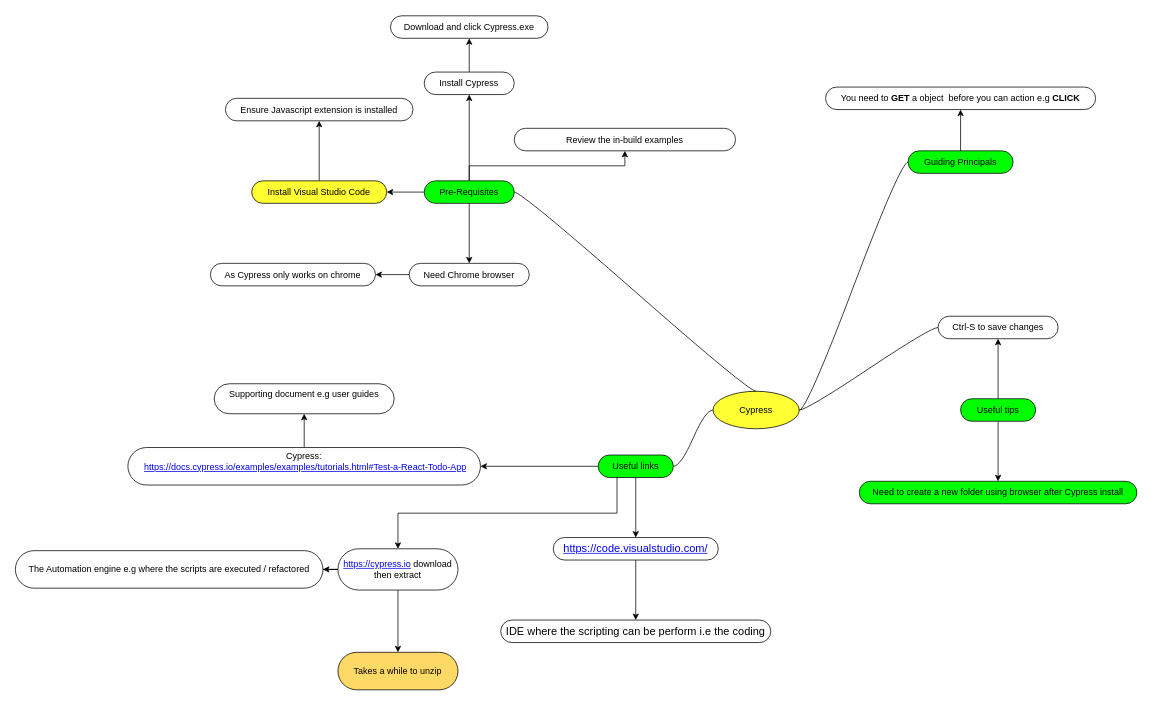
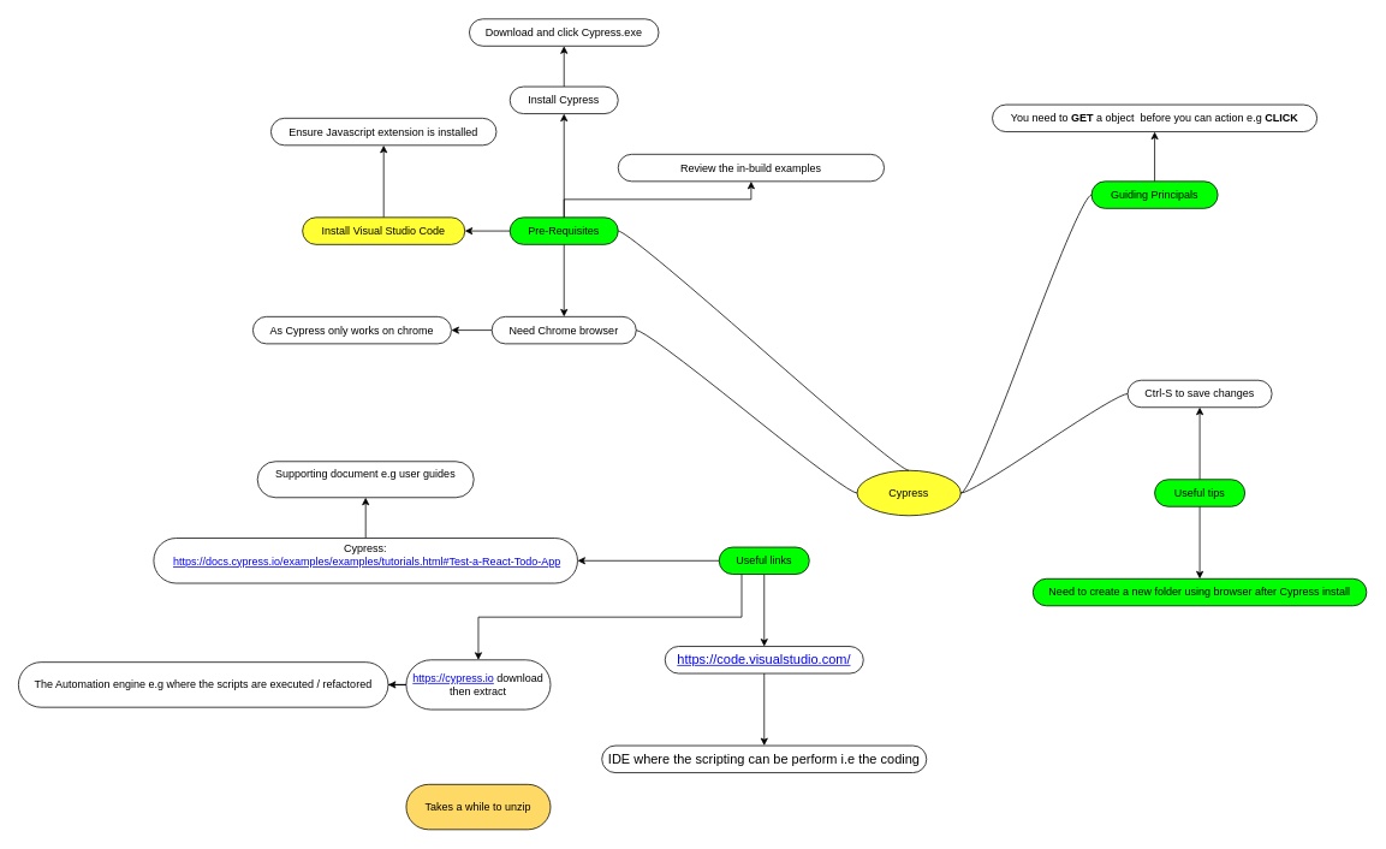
  <mxCell id="0" />
  <mxCell id="1" parent="0" />
  <mxCell id="2" value="Cypress" style="ellipse;whiteSpace=wrap;html=1;align=center;container=1;recursiveResize=0;treeFolding=1;treeMoving=1;fillColor=#FFFF33;" parent="1" vertex="1"><mxGeometry x="950" y="521" width="115" height="50" as="geometry" /></mxCell>
  <mxCell id="3" value="" style="edgeStyle=entityRelationEdgeStyle;startArrow=none;endArrow=none;segment=10;curved=1;exitX=0.5;exitY=0;exitDx=0;exitDy=0;" parent="1" source="2" target="8" edge="1"><mxGeometry relative="1" as="geometry"><mxPoint x="985" y="251" as="sourcePoint" /></mxGeometry></mxCell>
  <mxCell id="4" value="" style="edgeStyle=orthogonalEdgeStyle;rounded=0;orthogonalLoop=1;jettySize=auto;html=1;" parent="1" source="8" target="17" edge="1"><mxGeometry relative="1" as="geometry" /></mxCell>
  <mxCell id="5" value="" style="edgeStyle=orthogonalEdgeStyle;rounded=0;orthogonalLoop=1;jettySize=auto;html=1;" parent="1" source="8" target="14" edge="1"><mxGeometry relative="1" as="geometry" /></mxCell>
  <mxCell id="6" value="" style="edgeStyle=orthogonalEdgeStyle;rounded=0;orthogonalLoop=1;jettySize=auto;html=1;" parent="1" source="8" target="12" edge="1"><mxGeometry relative="1" as="geometry" /></mxCell>
  <mxCell id="7" value="" style="edgeStyle=orthogonalEdgeStyle;rounded=0;orthogonalLoop=1;jettySize=auto;html=1;" parent="1" source="8" target="10" edge="1"><mxGeometry relative="1" as="geometry" /></mxCell>
  <mxCell id="8" value="Pre-Requisites" style="whiteSpace=wrap;html=1;rounded=1;arcSize=50;align=center;verticalAlign=middle;container=1;recursiveResize=0;strokeWidth=1;autosize=1;spacing=4;treeFolding=1;treeMoving=1;fillColor=#00FF00;" parent="1" vertex="1"><mxGeometry x="565" y="240.5" width="120" height="30" as="geometry" /></mxCell>
  <mxCell id="9" value="" style="edgeStyle=orthogonalEdgeStyle;rounded=0;orthogonalLoop=1;jettySize=auto;html=1;" parent="1" source="10" target="11" edge="1"><mxGeometry relative="1" as="geometry" /></mxCell>
  <mxCell id="10" value="Need Chrome browser" style="whiteSpace=wrap;html=1;rounded=1;arcSize=50;align=center;verticalAlign=middle;container=1;recursiveResize=0;strokeWidth=1;autosize=1;spacing=4;treeFolding=1;treeMoving=1;fillColor=#FFFFFF;" parent="1" vertex="1"><mxGeometry x="545" y="350.5" width="160" height="30" as="geometry" /></mxCell>
  <mxCell id="11" value="As Cypress only works on chrome" style="whiteSpace=wrap;html=1;rounded=1;arcSize=50;align=center;verticalAlign=middle;container=1;recursiveResize=0;strokeWidth=1;autosize=1;spacing=4;treeFolding=1;treeMoving=1;fillColor=#FFFFFF;" parent="1" vertex="1"><mxGeometry x="280" y="350.5" width="220" height="30" as="geometry" /></mxCell>
  <mxCell id="12" value="Review the in-build examples" style="whiteSpace=wrap;html=1;rounded=1;arcSize=50;align=center;verticalAlign=middle;container=1;recursiveResize=0;strokeWidth=1;autosize=1;spacing=4;treeFolding=1;treeMoving=1;" parent="1" vertex="1"><mxGeometry x="685" y="170.5" width="295" height="30" as="geometry" /></mxCell>
  <mxCell id="13" value="" style="edgeStyle=orthogonalEdgeStyle;rounded=0;orthogonalLoop=1;jettySize=auto;html=1;" parent="1" source="14" target="15" edge="1"><mxGeometry relative="1" as="geometry" /></mxCell>
  <mxCell id="14" value="Install Visual Studio Code" style="whiteSpace=wrap;html=1;rounded=1;arcSize=50;align=center;verticalAlign=middle;container=1;recursiveResize=0;strokeWidth=1;autosize=1;spacing=4;treeFolding=1;treeMoving=1;fillColor=#ffff33;" parent="1" vertex="1"><mxGeometry x="335" y="240.5" width="180" height="30" as="geometry" /></mxCell>
  <mxCell id="15" value="Ensure Javascript extension is installed" style="whiteSpace=wrap;html=1;rounded=1;arcSize=50;align=center;verticalAlign=middle;container=1;recursiveResize=0;strokeWidth=1;autosize=1;spacing=4;treeFolding=1;treeMoving=1;" parent="1" vertex="1"><mxGeometry x="300" y="130.5" width="250" height="30" as="geometry" /></mxCell>
  <mxCell id="16" value="" style="edgeStyle=orthogonalEdgeStyle;rounded=0;orthogonalLoop=1;jettySize=auto;html=1;" parent="1" source="17" target="18" edge="1"><mxGeometry relative="1" as="geometry" /></mxCell>
  <mxCell id="17" value="Install Cypress" style="whiteSpace=wrap;html=1;rounded=1;arcSize=50;align=center;verticalAlign=middle;container=1;recursiveResize=0;strokeWidth=1;autosize=1;spacing=4;treeFolding=1;treeMoving=1;" parent="1" vertex="1"><mxGeometry x="565" y="95.5" width="120" height="30" as="geometry" /></mxCell>
  <mxCell id="18" value="Download and click Cypress.exe" style="whiteSpace=wrap;html=1;rounded=1;arcSize=50;align=center;verticalAlign=middle;container=1;recursiveResize=0;strokeWidth=1;autosize=1;spacing=4;treeFolding=1;treeMoving=1;" parent="1" vertex="1"><mxGeometry x="520" y="20.5" width="210" height="30" as="geometry" /></mxCell>
  <mxCell id="19" value="" style="edgeStyle=entityRelationEdgeStyle;startArrow=none;endArrow=none;segment=10;curved=1;" parent="1" source="2" target="24" edge="1"><mxGeometry relative="1" as="geometry"><mxPoint x="429" y="611" as="sourcePoint" /></mxGeometry></mxCell>
  <mxCell id="20" value="" style="edgeStyle=orthogonalEdgeStyle;rounded=0;orthogonalLoop=1;jettySize=auto;html=1;" parent="1" source="22" target="24" edge="1"><mxGeometry relative="1" as="geometry" /></mxCell>
  <mxCell id="21" value="" style="edgeStyle=orthogonalEdgeStyle;rounded=0;orthogonalLoop=1;jettySize=auto;html=1;" edge="1" parent="1" source="22" target="23"><mxGeometry relative="1" as="geometry" /></mxCell>
  <mxCell id="22" value="Useful tips" style="whiteSpace=wrap;html=1;rounded=1;arcSize=50;align=center;verticalAlign=middle;container=1;recursiveResize=0;strokeWidth=1;autosize=1;spacing=4;treeFolding=1;treeMoving=1;fillColor=#00FF00;" parent="1" vertex="1"><mxGeometry x="1280" y="531" width="100" height="30" as="geometry" /></mxCell>
  <mxCell id="23" value="Need to create a new folder using browser after Cypress install" style="whiteSpace=wrap;html=1;rounded=1;arcSize=50;align=center;verticalAlign=middle;container=1;recursiveResize=0;strokeWidth=1;autosize=1;spacing=4;treeFolding=1;treeMoving=1;fillColor=#00FF00;" vertex="1" parent="1"><mxGeometry x="1145" y="641" width="370" height="30" as="geometry" /></mxCell>
  <mxCell id="24" value="Ctrl-S to save changes" style="whiteSpace=wrap;html=1;rounded=1;arcSize=50;align=center;verticalAlign=middle;container=1;recursiveResize=0;strokeWidth=1;autosize=1;spacing=4;treeFolding=1;treeMoving=1;fillColor=#FFFFFF;" parent="1" vertex="1"><mxGeometry x="1250" y="421" width="160" height="30" as="geometry" /></mxCell>
  <mxCell id="25" value="" style="edgeStyle=entityRelationEdgeStyle;startArrow=none;endArrow=none;segment=10;curved=1;" parent="1" source="2" target="27" edge="1"><mxGeometry relative="1" as="geometry"><mxPoint x="694" y="411" as="sourcePoint" /></mxGeometry></mxCell>
  <mxCell id="26" value="" style="edgeStyle=orthogonalEdgeStyle;rounded=0;orthogonalLoop=1;jettySize=auto;html=1;" parent="1" source="27" target="28" edge="1"><mxGeometry relative="1" as="geometry" /></mxCell>
  <mxCell id="27" value="Guiding Principals" style="whiteSpace=wrap;html=1;rounded=1;arcSize=50;align=center;verticalAlign=middle;container=1;recursiveResize=0;strokeWidth=1;autosize=1;spacing=4;treeFolding=1;treeMoving=1;fillColor=#00FF00;" parent="1" vertex="1"><mxGeometry x="1210" y="200.5" width="140" height="30" as="geometry" /></mxCell>
  <mxCell id="28" value="You need to &lt;b&gt;GET &lt;/b&gt;a object&amp;nbsp; before you can action e.g &lt;b&gt;CLICK&lt;/b&gt;" style="whiteSpace=wrap;html=1;rounded=1;arcSize=50;align=center;verticalAlign=middle;container=1;recursiveResize=0;strokeWidth=1;autosize=1;spacing=4;treeFolding=1;treeMoving=1;fillColor=#FFFFFF;" parent="1" vertex="1"><mxGeometry x="1100" y="115.5" width="360" height="30" as="geometry" /></mxCell>
- <mxCell id="29" value="" style="edgeStyle=entityRelationEdgeStyle;startArrow=none;endArrow=none;segment=10;curved=1;" parent="1" source="2" target="32" edge="1"><mxGeometry relative="1" as="geometry"><mxPoint x="626" y="631" as="sourcePoint" /></mxGeometry></mxCell>
+ <mxCell id="29" value="" style="edgeStyle=entityRelationEdgeStyle;startArrow=none;endArrow=none;segment=10;curved=1;" parent="1" source="2" target="10" edge="1"><mxGeometry relative="1" as="geometry"><mxPoint x="626" y="631" as="sourcePoint" /></mxGeometry></mxCell>
  <mxCell id="30" value="" style="edgeStyle=orthogonalEdgeStyle;rounded=0;orthogonalLoop=1;jettySize=auto;html=1;" parent="1" source="32" target="38" edge="1"><mxGeometry relative="1" as="geometry" /></mxCell>
  <mxCell id="31" value="" style="edgeStyle=orthogonalEdgeStyle;rounded=0;orthogonalLoop=1;jettySize=auto;html=1;" parent="1" source="32" target="34" edge="1"><mxGeometry relative="1" as="geometry" /></mxCell>
  <mxCell id="32" value="Useful links" style="whiteSpace=wrap;html=1;rounded=1;arcSize=50;align=center;verticalAlign=middle;container=1;recursiveResize=0;strokeWidth=1;autosize=1;spacing=4;treeFolding=1;treeMoving=1;fillColor=#00FF00;" parent="1" vertex="1"><mxGeometry x="797" y="606" width="100" height="30" as="geometry" /></mxCell>
  <mxCell id="33" value="" style="edgeStyle=orthogonalEdgeStyle;rounded=0;orthogonalLoop=1;jettySize=auto;html=1;" parent="1" source="34" target="35" edge="1"><mxGeometry relative="1" as="geometry" /></mxCell>
  <mxCell id="34" value="&lt;span style=&quot;font-size: 11.0pt ; font-family: &amp;#34;calibri&amp;#34; , sans-serif&quot;&gt;&lt;a href=&quot;https://code.visualstudio.com/&quot;&gt;https://code.visualstudio.com/&lt;/a&gt;&lt;/span&gt;" style="whiteSpace=wrap;html=1;rounded=1;arcSize=50;align=center;verticalAlign=middle;container=1;recursiveResize=0;strokeWidth=1;autosize=1;spacing=4;treeFolding=1;treeMoving=1;fillColor=#FFFFFF;" parent="1" vertex="1"><mxGeometry x="737" y="716" width="220" height="30" as="geometry" /></mxCell>
  <mxCell id="35" value="&lt;font face=&quot;calibri, sans-serif&quot;&gt;&lt;span style=&quot;font-size: 14.667px&quot;&gt;IDE where the scripting can be perform i.e the coding&lt;/span&gt;&lt;/font&gt;" style="whiteSpace=wrap;html=1;rounded=1;arcSize=50;align=center;verticalAlign=middle;container=1;recursiveResize=0;strokeWidth=1;autosize=1;spacing=4;treeFolding=1;treeMoving=1;fillColor=#FFFFFF;" parent="1" vertex="1"><mxGeometry x="667" y="826" width="360" height="30" as="geometry" /></mxCell>
  <mxCell id="36" value="" style="edgeStyle=orthogonalEdgeStyle;rounded=0;orthogonalLoop=1;jettySize=auto;html=1;exitX=0.25;exitY=1;exitDx=0;exitDy=0;" parent="1" source="32" target="42" edge="1"><mxGeometry relative="1" as="geometry" /></mxCell>
  <mxCell id="37" value="" style="edgeStyle=orthogonalEdgeStyle;rounded=0;orthogonalLoop=1;jettySize=auto;html=1;" parent="1" source="38" target="39" edge="1"><mxGeometry relative="1" as="geometry" /></mxCell>
  <mxCell id="38" value="Cypress:&lt;br&gt;&amp;nbsp;&lt;a href=&quot;https://docs.cypress.io/examples/examples/tutorials.html#Test-a-React-Todo-App&quot;&gt;https://docs.cypress.io/examples/examples/tutorials.html#Test-a-React-Todo-App&lt;/a&gt;&lt;p class=&quot;MsoNormal&quot;&gt;&lt;/p&gt;" style="whiteSpace=wrap;html=1;rounded=1;arcSize=50;align=center;verticalAlign=middle;container=1;recursiveResize=0;strokeWidth=1;autosize=1;spacing=4;treeFolding=1;treeMoving=1;fillColor=#FFFFFF;" parent="1" vertex="1"><mxGeometry x="170" y="596" width="470" height="50" as="geometry" /></mxCell>
  <mxCell id="39" value="Supporting document e.g user guides&lt;br&gt;&lt;p class=&quot;MsoNormal&quot;&gt;&lt;/p&gt;" style="whiteSpace=wrap;html=1;rounded=1;arcSize=50;align=center;verticalAlign=middle;container=1;recursiveResize=0;strokeWidth=1;autosize=1;spacing=4;treeFolding=1;treeMoving=1;fillColor=#FFFFFF;" parent="1" vertex="1"><mxGeometry x="285" y="511" width="240" height="40" as="geometry" /></mxCell>
  <mxCell id="40" value="" style="edgeStyle=orthogonalEdgeStyle;rounded=0;orthogonalLoop=1;jettySize=auto;html=1;" parent="1" source="42" target="44" edge="1"><mxGeometry relative="1" as="geometry" /></mxCell>
- <mxCell id="41" value="" style="edgeStyle=orthogonalEdgeStyle;rounded=0;orthogonalLoop=1;jettySize=auto;html=1;" edge="1" parent="1" source="42" target="43"><mxGeometry relative="1" as="geometry" /></mxCell>
  <mxCell id="42" value="&lt;p class=&quot;MsoNormal&quot;&gt;&lt;a href=&quot;https://cypress.io&quot;&gt;https://cypress.io&lt;/a&gt; download&lt;br/&gt;then extract&lt;/p&gt;&lt;p class=&quot;MsoNormal&quot;&gt;&lt;/p&gt;" style="whiteSpace=wrap;html=1;rounded=1;arcSize=50;align=center;verticalAlign=middle;container=1;recursiveResize=0;strokeWidth=1;autosize=1;spacing=4;treeFolding=1;treeMoving=1;fillColor=#FFFFFF;" parent="1" vertex="1"><mxGeometry x="450" y="731" width="160" height="55" as="geometry" /></mxCell>
  <mxCell id="43" value="&lt;p class=&quot;MsoNormal&quot;&gt;Takes a while to unzip&lt;/p&gt;&lt;p class=&quot;MsoNormal&quot;&gt;&lt;/p&gt;" style="whiteSpace=wrap;html=1;rounded=1;arcSize=50;align=center;verticalAlign=middle;container=1;recursiveResize=0;strokeWidth=1;autosize=1;spacing=4;treeFolding=1;treeMoving=1;fillColor=#FFD966;" vertex="1" parent="1"><mxGeometry x="450" y="869" width="160" height="50" as="geometry" /></mxCell>
  <mxCell id="44" value="&lt;p class=&quot;MsoNormal&quot;&gt;The Automation engine e.g where the scripts are executed / refactored&lt;/p&gt;&lt;p class=&quot;MsoNormal&quot;&gt;&lt;/p&gt;" style="whiteSpace=wrap;html=1;rounded=1;arcSize=50;align=center;verticalAlign=middle;container=1;recursiveResize=0;strokeWidth=1;autosize=1;spacing=4;treeFolding=1;treeMoving=1;fillColor=#FFFFFF;" parent="1" vertex="1"><mxGeometry x="20" y="733.5" width="410" height="50" as="geometry" /></mxCell>
